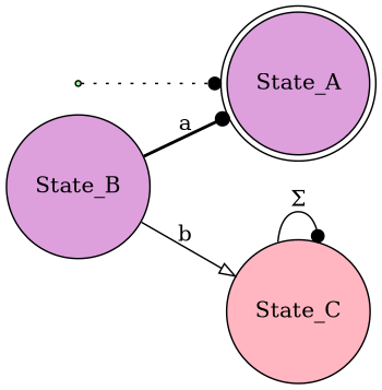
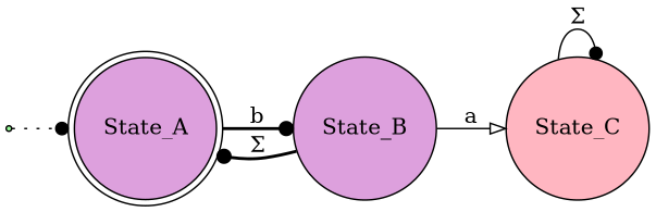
  digraph {
    rankdir=LR
    node [fillcolor=plum shape=circle style=filled]
    edge [arrowhead=dot style=bold]
    start [fillcolor=palegreen shape=point]
    State_A [shape=doublecircle]
    State_B
    State_C [fillcolor=lightpink]
    start -> State_A [style=dotted]
-   State_B -> State_A [label=a]
-   State_B -> State_C [arrowhead=onormal label=b style=solid]
+   State_A -> State_B [label=b]
+   State_B -> State_A [label="Σ"]
+   State_B -> State_C [arrowhead=onormal label=a style=solid]
    State_C -> State_C [label="Σ" style=solid]
  }
